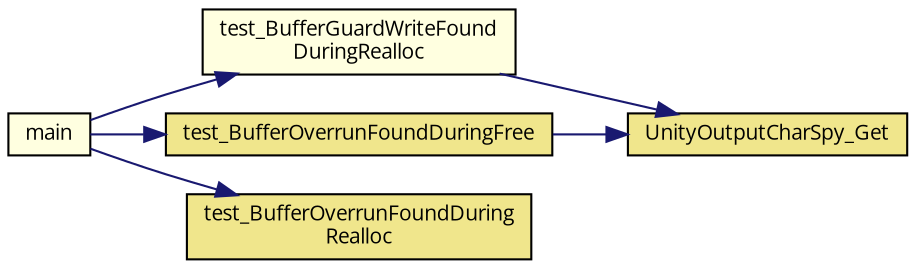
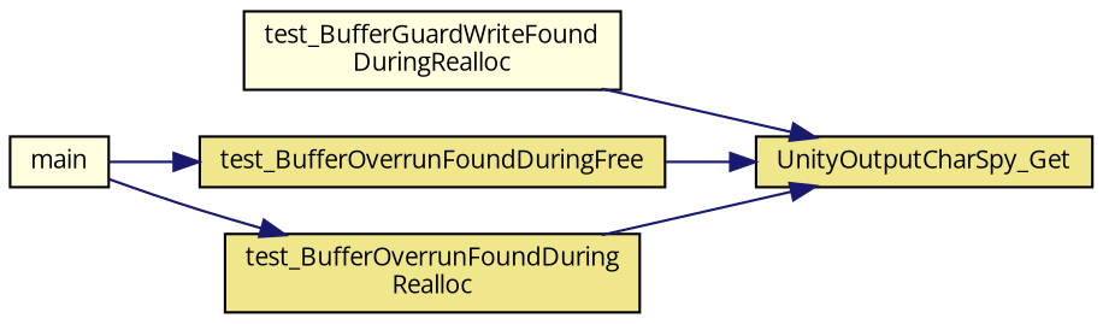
  digraph {
    fontname="Open Sans"
    rankdir=RL
    node [color=black fillcolor=khaki fontname="Open Sans" fontsize=10 shape=record style=filled]
    edge [color=midnightblue dir=back fontname="Open Sans" fontsize=10 labelfontname=Helvetica labelfontsize=10 style=solid]
    n1 [fontcolor=black height=0.2 label=UnityOutputCharSpy_Get width=0.4]
    n2 [fillcolor=lightyellow height=0.2 label="test_BufferGuardWriteFound\lDuringRealloc" width=0.4]
    n3 [height=0.2 label=test_BufferOverrunFoundDuringFree width=0.4]
    n4 [height=0.2 label="test_BufferOverrunFoundDuring\lRealloc" width=0.4]
    n5 [fillcolor=lightyellow height=0.2 label=main width=0.4]
    n1 -> n2
    n1 -> n3
-   n2 -> n5
+   n1 -> n4
    n3 -> n5
    n4 -> n5
  }
